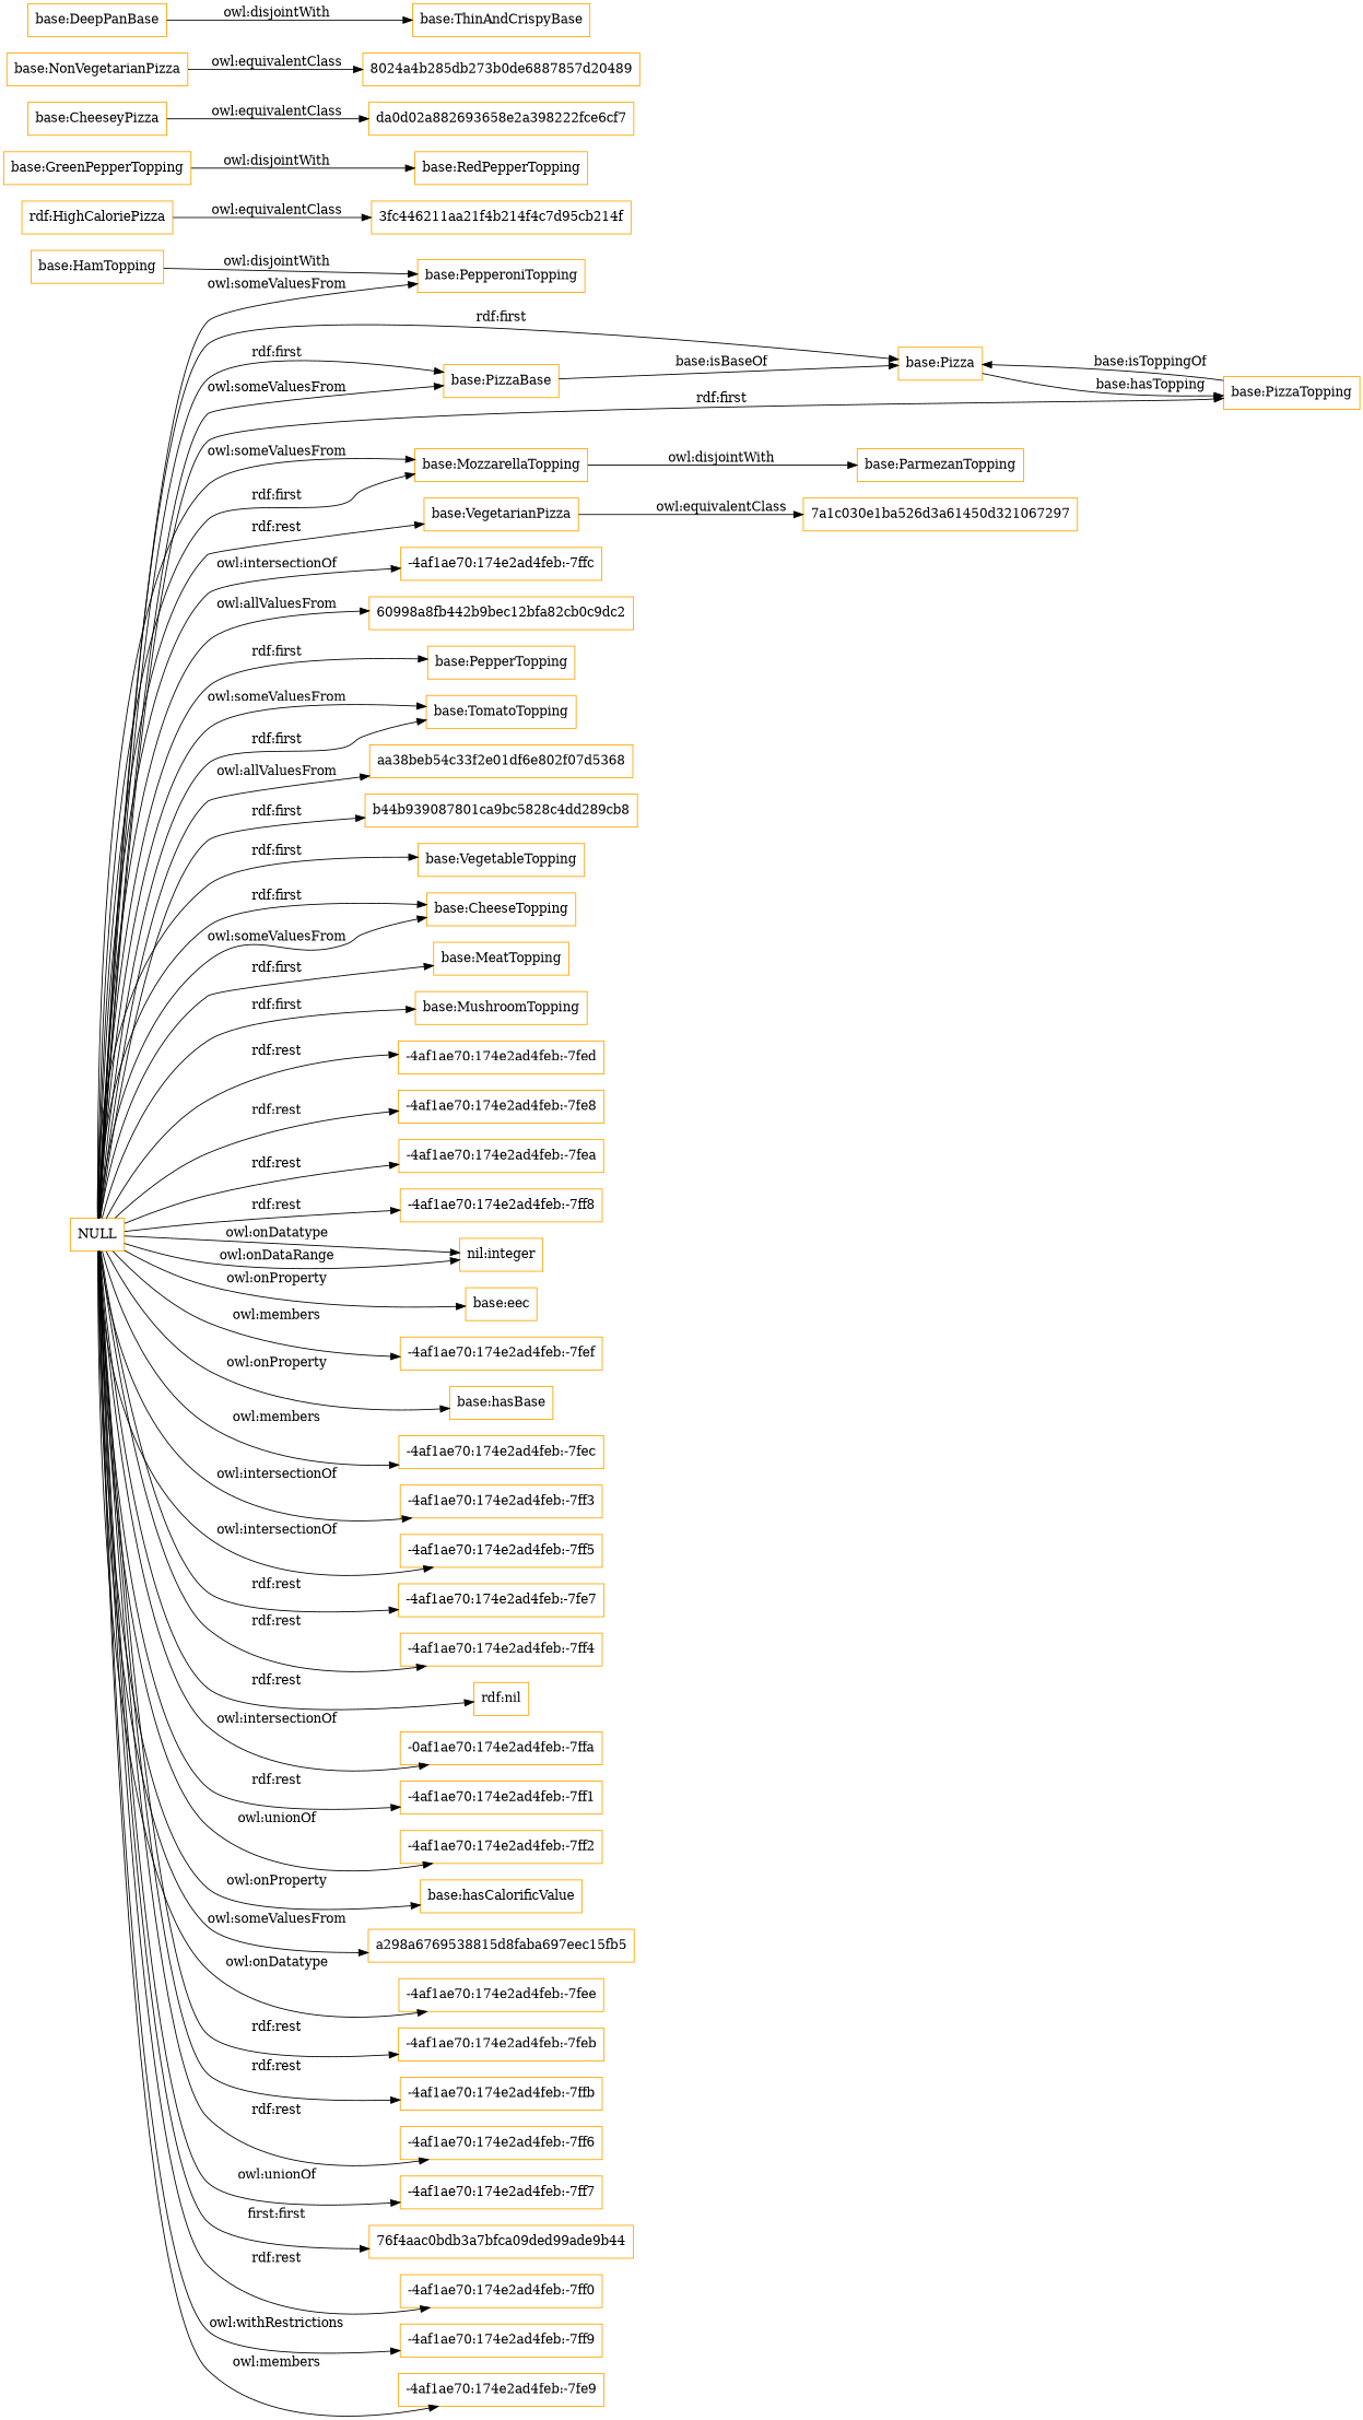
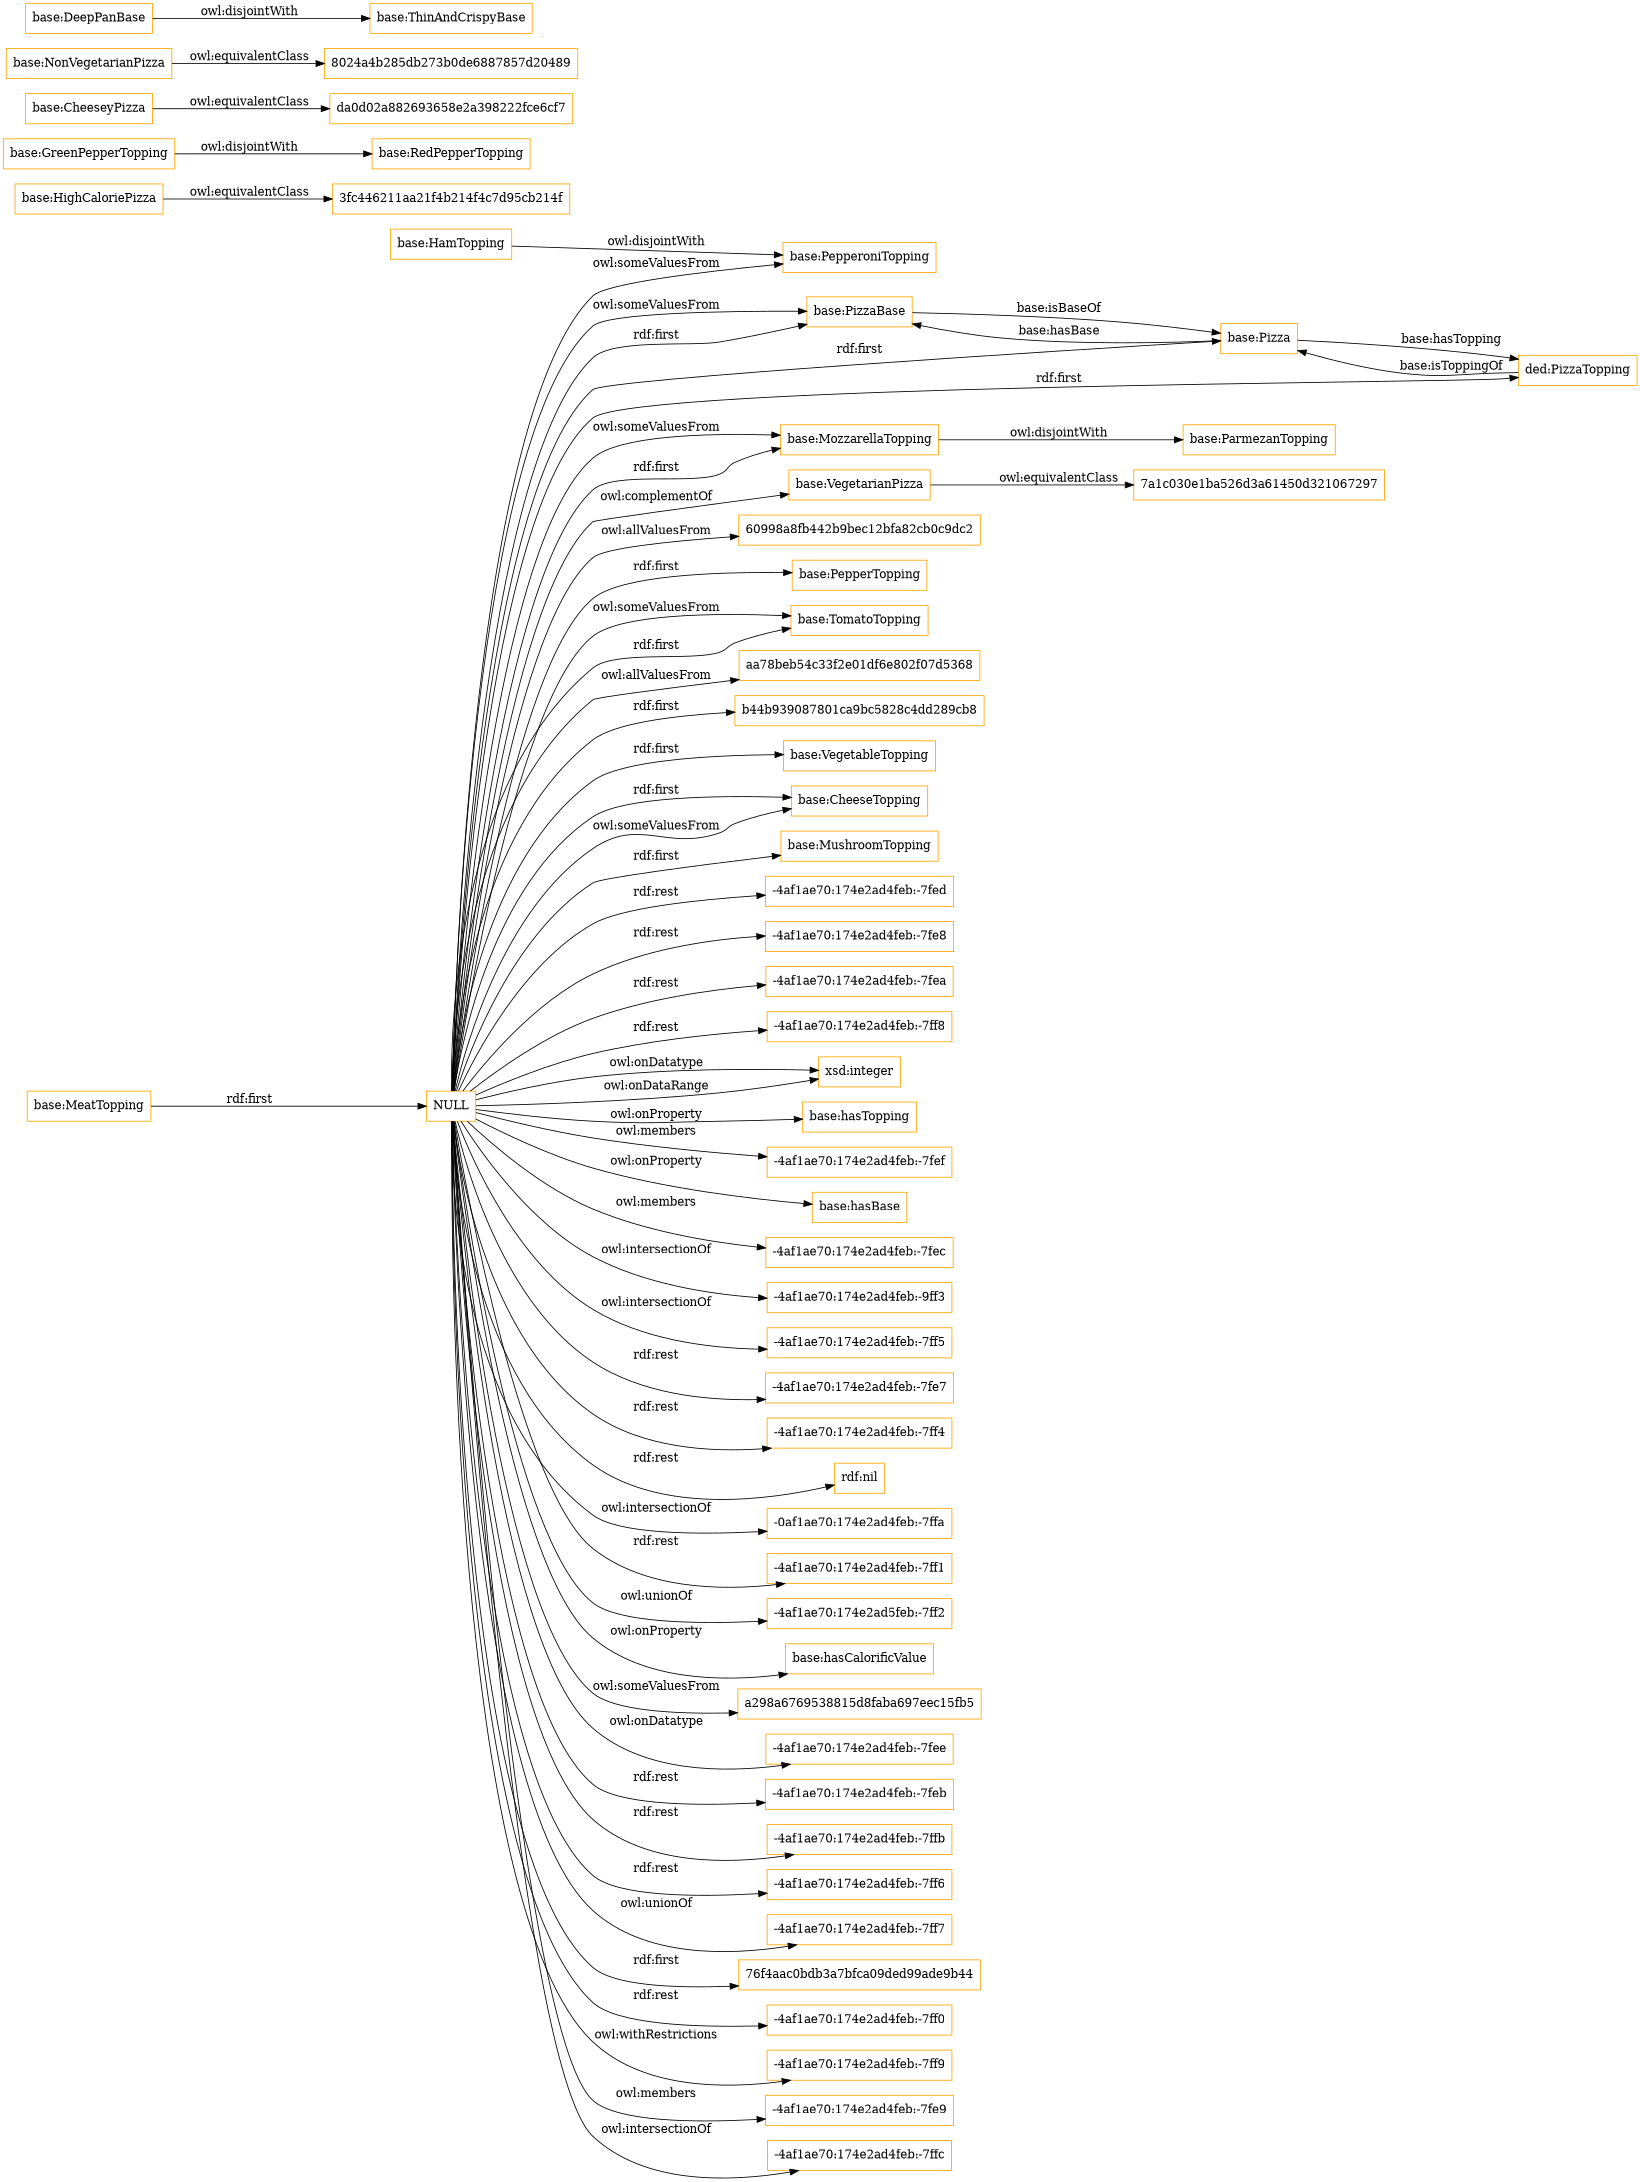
  digraph {
    rankdir=LR
    node [color=orange shape=rectangle]
    "base:PizzaBase"
    "base:Pizza"
-   "base:PizzaTopping"
-   "base:HighCaloriePizza" [label="rdf:HighCaloriePizza"]
+   "base:PizzaTopping" [label="ded:PizzaTopping"]
+   "base:HighCaloriePizza"
    "3fc446211aa21f4b214f4c7d95cb214f"
    "base:GreenPepperTopping"
    "base:RedPepperTopping"
    "base:CheeseyPizza"
    da0d02a882693658e2a398222fce6cf7
    "base:MozzarellaTopping"
    "base:ParmezanTopping"
    "base:VegetarianPizza"
    "7a1c030e1ba526d3a61450d321067297"
    "base:NonVegetarianPizza"
    "8024a4b285db273b0de6887857d20489"
    "base:DeepPanBase"
    "base:ThinAndCrispyBase"
    "base:HamTopping"
    "base:PepperoniTopping"
    NULL
    "60998a8fb442b9bec12bfa82cb0c9dc2"
    "base:PepperTopping"
    "base:TomatoTopping"
-   aa38beb54c33f2e01df6e802f07d5368
+   aa38beb54c33f2e01df6e802f07d5368 [label=aa78beb54c33f2e01df6e802f07d5368]
    b44b939087801ca9bc5828c4dd289cb8
    "base:VegetableTopping"
    "base:CheeseTopping"
    "base:MeatTopping"
    "base:MushroomTopping"
    "-4af1ae70:174e2ad4feb:-7fed"
    "-4af1ae70:174e2ad4feb:-7fe8"
    "-4af1ae70:174e2ad4feb:-7fea"
    "-4af1ae70:174e2ad4feb:-7ff8"
-   "xsd:integer" [label="nil:integer"]
-   "base:hasTopping" [label="base:eec"]
+   "xsd:integer"
+   "base:hasTopping"
    "-4af1ae70:174e2ad4feb:-7fef"
    "base:hasBase"
    "-4af1ae70:174e2ad4feb:-7fec"
-   "-4af1ae70:174e2ad4feb:-7ff3"
+   "-4af1ae70:174e2ad4feb:-7ff3" [label="-4af1ae70:174e2ad4feb:-9ff3"]
    "-4af1ae70:174e2ad4feb:-7ff5"
    "-4af1ae70:174e2ad4feb:-7fe7"
    "-4af1ae70:174e2ad4feb:-7ff4"
    "rdf:nil"
    n44 [label="-0af1ae70:174e2ad4feb:-7ffa"]
    "-4af1ae70:174e2ad4feb:-7ff1"
-   "-4af1ae70:174e2ad4feb:-7ff2"
+   "-4af1ae70:174e2ad4feb:-7ff2" [label="-4af1ae70:174e2ad5feb:-7ff2"]
    "base:hasCalorificValue"
    a298a6769538815d8faba697eec15fb5
    "-4af1ae70:174e2ad4feb:-7fee"
    "-4af1ae70:174e2ad4feb:-7feb"
    "-4af1ae70:174e2ad4feb:-7ffb"
    "-4af1ae70:174e2ad4feb:-7ff6"
    "-4af1ae70:174e2ad4feb:-7ff7"
    "76f4aac0bdb3a7bfca09ded99ade9b44"
    "-4af1ae70:174e2ad4feb:-7ff0"
    "-4af1ae70:174e2ad4feb:-7ff9"
    "-4af1ae70:174e2ad4feb:-7fe9"
    "-4af1ae70:174e2ad4feb:-7ffc"
    "base:PizzaBase" -> "base:Pizza" [label="base:isBaseOf"]
+   "base:Pizza" -> "base:PizzaBase" [label="base:hasBase"]
    "base:Pizza" -> "base:PizzaTopping" [label="base:hasTopping"]
    "base:PizzaTopping" -> "base:Pizza" [label="base:isToppingOf"]
    "base:HighCaloriePizza" -> "3fc446211aa21f4b214f4c7d95cb214f" [label="owl:equivalentClass"]
    "base:GreenPepperTopping" -> "base:RedPepperTopping" [label="owl:disjointWith"]
    "base:CheeseyPizza" -> da0d02a882693658e2a398222fce6cf7 [label="owl:equivalentClass"]
    "base:MozzarellaTopping" -> "base:ParmezanTopping" [label="owl:disjointWith"]
    "base:VegetarianPizza" -> "7a1c030e1ba526d3a61450d321067297" [label="owl:equivalentClass"]
    "base:NonVegetarianPizza" -> "8024a4b285db273b0de6887857d20489" [label="owl:equivalentClass"]
    "base:DeepPanBase" -> "base:ThinAndCrispyBase" [label="owl:disjointWith"]
    "base:HamTopping" -> "base:PepperoniTopping" [label="owl:disjointWith"]
    NULL -> "base:PizzaBase" [label="owl:someValuesFrom"]
    NULL -> "base:PizzaBase" [label="rdf:first"]
    NULL -> "base:Pizza" [label="rdf:first"]
    NULL -> "base:PizzaTopping" [label="rdf:first"]
    NULL -> "base:MozzarellaTopping" [label="owl:someValuesFrom"]
    NULL -> "base:MozzarellaTopping" [label="rdf:first"]
-   NULL -> "base:VegetarianPizza" [label="rdf:rest"]
+   NULL -> "base:VegetarianPizza" [label="owl:complementOf"]
    NULL -> "base:PepperoniTopping" [label="owl:someValuesFrom"]
    NULL -> "60998a8fb442b9bec12bfa82cb0c9dc2" [label="owl:allValuesFrom"]
    NULL -> "base:PepperTopping" [label="rdf:first"]
    NULL -> "base:TomatoTopping" [label="owl:someValuesFrom"]
    NULL -> "base:TomatoTopping" [label="rdf:first"]
    NULL -> aa38beb54c33f2e01df6e802f07d5368 [label="owl:allValuesFrom"]
    NULL -> b44b939087801ca9bc5828c4dd289cb8 [label="rdf:first"]
    NULL -> "base:VegetableTopping" [label="rdf:first"]
    NULL -> "base:CheeseTopping" [label="rdf:first"]
    NULL -> "base:CheeseTopping" [label="owl:someValuesFrom"]
-   NULL -> "base:MeatTopping" [label="rdf:first"]
+   "base:MeatTopping" -> NULL [label="rdf:first"]
    NULL -> "base:MushroomTopping" [label="rdf:first"]
    NULL -> "-4af1ae70:174e2ad4feb:-7fed" [label="rdf:rest"]
    NULL -> "-4af1ae70:174e2ad4feb:-7fe8" [label="rdf:rest"]
    NULL -> "-4af1ae70:174e2ad4feb:-7fea" [label="rdf:rest"]
    NULL -> "-4af1ae70:174e2ad4feb:-7ff8" [label="rdf:rest"]
    NULL -> "xsd:integer" [label="owl:onDatatype"]
    NULL -> "xsd:integer" [label="owl:onDataRange"]
    NULL -> "base:hasTopping" [label="owl:onProperty"]
    NULL -> "-4af1ae70:174e2ad4feb:-7fef" [label="owl:members"]
    NULL -> "base:hasBase" [label="owl:onProperty"]
    NULL -> "-4af1ae70:174e2ad4feb:-7fec" [label="owl:members"]
    NULL -> "-4af1ae70:174e2ad4feb:-7ff3" [label="owl:intersectionOf"]
    NULL -> "-4af1ae70:174e2ad4feb:-7ff5" [label="owl:intersectionOf"]
    NULL -> "-4af1ae70:174e2ad4feb:-7fe7" [label="rdf:rest"]
    NULL -> "-4af1ae70:174e2ad4feb:-7ff4" [label="rdf:rest"]
    NULL -> "rdf:nil" [label="rdf:rest"]
    NULL -> n44 [label="owl:intersectionOf"]
    NULL -> "-4af1ae70:174e2ad4feb:-7ff1" [label="rdf:rest"]
    NULL -> "-4af1ae70:174e2ad4feb:-7ff2" [label="owl:unionOf"]
    NULL -> "base:hasCalorificValue" [label="owl:onProperty"]
    NULL -> a298a6769538815d8faba697eec15fb5 [label="owl:someValuesFrom"]
    NULL -> "-4af1ae70:174e2ad4feb:-7fee" [label="owl:onDatatype"]
    NULL -> "-4af1ae70:174e2ad4feb:-7feb" [label="rdf:rest"]
    NULL -> "-4af1ae70:174e2ad4feb:-7ffb" [label="rdf:rest"]
    NULL -> "-4af1ae70:174e2ad4feb:-7ff6" [label="rdf:rest"]
    NULL -> "-4af1ae70:174e2ad4feb:-7ff7" [label="owl:unionOf"]
-   NULL -> "76f4aac0bdb3a7bfca09ded99ade9b44" [label="first:first"]
+   NULL -> "76f4aac0bdb3a7bfca09ded99ade9b44" [label="rdf:first"]
    NULL -> "-4af1ae70:174e2ad4feb:-7ff0" [label="rdf:rest"]
    NULL -> "-4af1ae70:174e2ad4feb:-7ff9" [label="owl:withRestrictions"]
    NULL -> "-4af1ae70:174e2ad4feb:-7fe9" [label="owl:members"]
    NULL -> "-4af1ae70:174e2ad4feb:-7ffc" [label="owl:intersectionOf"]
  }
